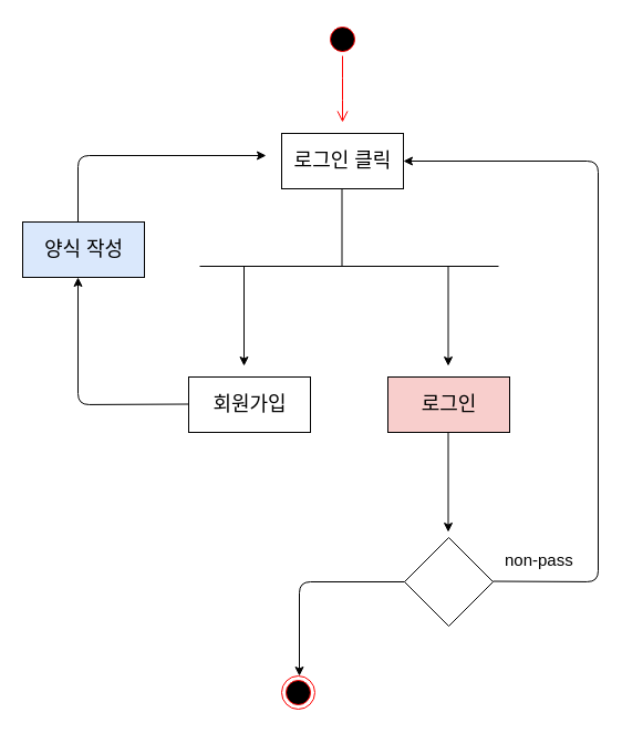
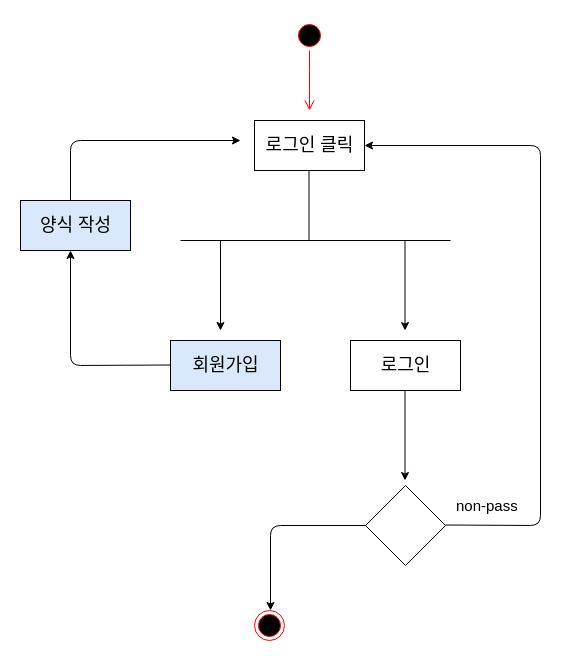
  <mxCell id="0" />
  <mxCell id="1" parent="0" />
  <mxCell id="2" value="" style="ellipse;html=1;shape=startState;fillColor=#000000;strokeColor=#ff0000;" vertex="1" parent="1"><mxGeometry x="294" y="20" width="30" height="30" as="geometry" /></mxCell>
  <mxCell id="3" value="" style="edgeStyle=orthogonalEdgeStyle;html=1;verticalAlign=bottom;endArrow=open;endSize=8;strokeColor=#ff0000;" edge="1" source="2" parent="1"><mxGeometry relative="1" as="geometry"><mxPoint x="309" y="110" as="targetPoint" /></mxGeometry></mxCell>
  <mxCell id="4" value="&lt;font style=&quot;font-size: 18px&quot;&gt;로그인 클릭&lt;/font&gt;" style="html=1;" vertex="1" parent="1"><mxGeometry x="254" y="120" width="110" height="50" as="geometry" /></mxCell>
  <mxCell id="5" value="" style="endArrow=none;html=1;" edge="1" parent="1"><mxGeometry width="50" height="50" relative="1" as="geometry"><mxPoint x="308.5" y="240" as="sourcePoint" /><mxPoint x="308.5" y="170" as="targetPoint" /></mxGeometry></mxCell>
  <mxCell id="6" value="" style="endArrow=none;html=1;" edge="1" parent="1"><mxGeometry width="50" height="50" relative="1" as="geometry"><mxPoint x="180" y="240" as="sourcePoint" /><mxPoint x="450" y="240" as="targetPoint" /></mxGeometry></mxCell>
  <mxCell id="7" value="" style="endArrow=classic;html=1;" edge="1" parent="1"><mxGeometry width="50" height="50" relative="1" as="geometry"><mxPoint x="220" y="240" as="sourcePoint" /><mxPoint x="220" y="330" as="targetPoint" /></mxGeometry></mxCell>
  <mxCell id="8" value="" style="endArrow=classic;html=1;" edge="1" parent="1"><mxGeometry width="50" height="50" relative="1" as="geometry"><mxPoint x="404.5" y="240" as="sourcePoint" /><mxPoint x="404.5" y="330" as="targetPoint" /></mxGeometry></mxCell>
- <mxCell id="9" value="&lt;font style=&quot;font-size: 18px&quot;&gt;회원가입&lt;/font&gt;" style="html=1;" vertex="1" parent="1"><mxGeometry x="170" y="340" width="110" height="50" as="geometry" /></mxCell>
- <mxCell id="10" value="&lt;font style=&quot;font-size: 18px&quot;&gt;로그인&lt;/font&gt;" style="html=1;fillColor=#f8cecc;" vertex="1" parent="1"><mxGeometry x="350" y="340" width="110" height="50" as="geometry" /></mxCell>
+ <mxCell id="9" value="&lt;font style=&quot;font-size: 18px&quot;&gt;회원가입&lt;/font&gt;" style="html=1;fillColor=#dae8fc;" vertex="1" parent="1"><mxGeometry x="170" y="340" width="110" height="50" as="geometry" /></mxCell>
+ <mxCell id="10" value="&lt;font style=&quot;font-size: 18px&quot;&gt;로그인&lt;/font&gt;" style="html=1;" vertex="1" parent="1"><mxGeometry x="350" y="340" width="110" height="50" as="geometry" /></mxCell>
  <mxCell id="11" value="" style="endArrow=classic;html=1;" edge="1" parent="1"><mxGeometry width="50" height="50" relative="1" as="geometry"><mxPoint x="170" y="364.5" as="sourcePoint" /><mxPoint x="70" y="250" as="targetPoint" /><Array as="points"><mxPoint x="70" y="365" /></Array></mxGeometry></mxCell>
  <mxCell id="12" value="&lt;font style=&quot;font-size: 18px&quot;&gt;양식 작성&lt;/font&gt;" style="html=1;fillColor=#dae8fc;" vertex="1" parent="1"><mxGeometry x="20" y="200" width="110" height="50" as="geometry" /></mxCell>
  <mxCell id="13" value="" style="endArrow=classic;html=1;" edge="1" parent="1"><mxGeometry width="50" height="50" relative="1" as="geometry"><mxPoint x="70" y="200" as="sourcePoint" /><mxPoint x="240" y="140" as="targetPoint" /><Array as="points"><mxPoint x="70" y="140" /></Array></mxGeometry></mxCell>
  <mxCell id="14" value="" style="endArrow=classic;html=1;" edge="1" parent="1"><mxGeometry width="50" height="50" relative="1" as="geometry"><mxPoint x="404.5" y="390" as="sourcePoint" /><mxPoint x="404.5" y="480" as="targetPoint" /></mxGeometry></mxCell>
  <mxCell id="15" value="" style="rhombus;whiteSpace=wrap;html=1;" vertex="1" parent="1"><mxGeometry x="365" y="485" width="80" height="80" as="geometry" /></mxCell>
  <mxCell id="16" value="" style="endArrow=classic;html=1;entryX=1;entryY=0.5;entryDx=0;entryDy=0;" edge="1" parent="1" target="4"><mxGeometry width="50" height="50" relative="1" as="geometry"><mxPoint x="445" y="524.5" as="sourcePoint" /><mxPoint x="530" y="140" as="targetPoint" /><Array as="points"><mxPoint x="540" y="525" /><mxPoint x="540" y="145" /></Array></mxGeometry></mxCell>
  <mxCell id="17" value="" style="endArrow=classic;html=1;exitX=0;exitY=0.5;exitDx=0;exitDy=0;" edge="1" parent="1" source="15"><mxGeometry width="50" height="50" relative="1" as="geometry"><mxPoint x="280" y="520" as="sourcePoint" /><mxPoint x="270" y="610" as="targetPoint" /><Array as="points"><mxPoint x="270" y="525" /></Array></mxGeometry></mxCell>
  <mxCell id="18" value="" style="ellipse;html=1;shape=endState;fillColor=#000000;strokeColor=#ff0000;" vertex="1" parent="1"><mxGeometry x="254" y="610" width="30" height="30" as="geometry" /></mxCell>
  <mxCell id="19" value="non-pass" style="text;strokeColor=none;fillColor=none;align=left;verticalAlign=top;spacingLeft=4;spacingRight=4;overflow=hidden;rotatable=0;points=[[0,0.5],[1,0.5]];portConstraint=eastwest;fontSize=15;" vertex="1" parent="1"><mxGeometry x="450" y="490" width="80" height="36" as="geometry" /></mxCell>
